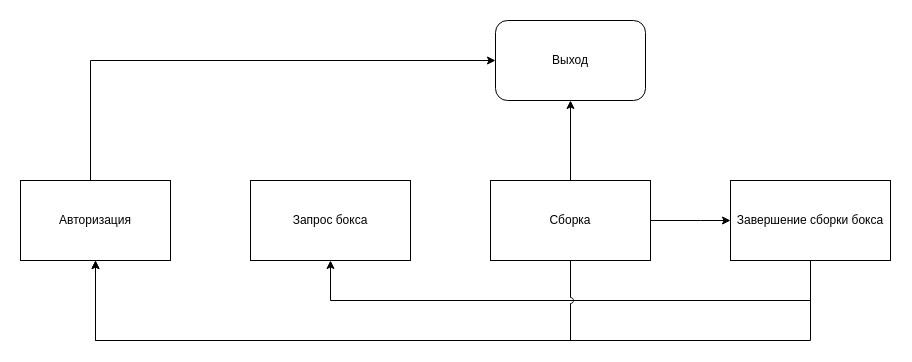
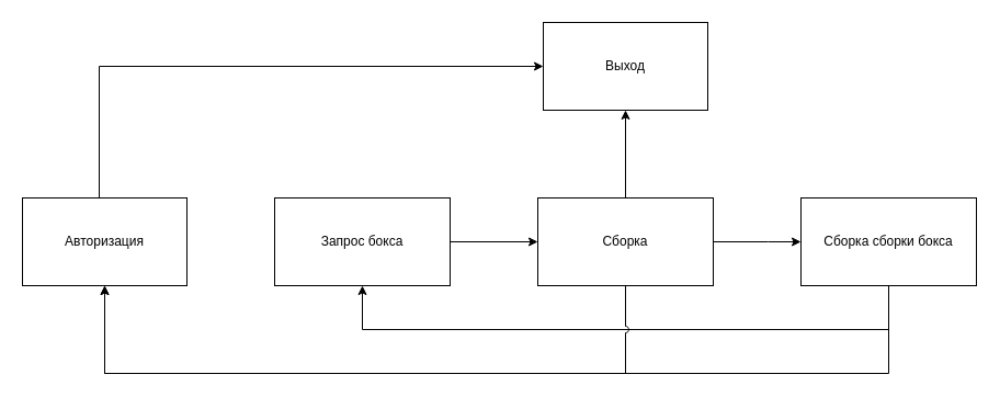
  <mxCell id="0" />
  <mxCell id="1" parent="0" />
+ <mxCell id="2" style="edgeStyle=orthogonalEdgeStyle;rounded=0;orthogonalLoop=1;jettySize=auto;html=1;entryX=0;entryY=0.5;entryDx=0;entryDy=0;" edge="1" parent="1" source="3" target="10"><mxGeometry relative="1" as="geometry" /></mxCell>
  <mxCell id="3" value="Запрос бокса" style="rounded=0;whiteSpace=wrap;html=1;" vertex="1" parent="1"><mxGeometry x="250" y="180" width="160" height="80" as="geometry" /></mxCell>
  <mxCell id="4" style="edgeStyle=orthogonalEdgeStyle;rounded=0;orthogonalLoop=1;jettySize=auto;html=1;entryX=0.5;entryY=1;entryDx=0;entryDy=0;jumpStyle=arc;" edge="1" parent="1" source="6" target="3"><mxGeometry relative="1" as="geometry"><Array as="points"><mxPoint x="810" y="300" /><mxPoint x="330" y="300" /></Array></mxGeometry></mxCell>
  <mxCell id="5" style="edgeStyle=orthogonalEdgeStyle;rounded=0;orthogonalLoop=1;jettySize=auto;html=1;entryX=0.5;entryY=1;entryDx=0;entryDy=0;startArrow=none;startFill=0;" edge="1" parent="1" source="6" target="12"><mxGeometry relative="1" as="geometry"><Array as="points"><mxPoint x="810" y="340" /><mxPoint x="95" y="340" /></Array></mxGeometry></mxCell>
- <mxCell id="6" value="Завершение сборки бокса" style="rounded=0;whiteSpace=wrap;html=1;" vertex="1" parent="1"><mxGeometry x="730" y="180" width="160" height="80" as="geometry" /></mxCell>
+ <mxCell id="6" value="Сборка сборки бокса" style="rounded=0;whiteSpace=wrap;html=1;" vertex="1" parent="1"><mxGeometry x="730" y="180" width="160" height="80" as="geometry" /></mxCell>
  <mxCell id="7" style="edgeStyle=orthogonalEdgeStyle;rounded=0;orthogonalLoop=1;jettySize=auto;html=1;" edge="1" parent="1" source="10" target="6"><mxGeometry relative="1" as="geometry"><Array as="points"><mxPoint x="700" y="220" /><mxPoint x="700" y="220" /></Array></mxGeometry></mxCell>
  <mxCell id="8" style="edgeStyle=orthogonalEdgeStyle;rounded=0;orthogonalLoop=1;jettySize=auto;html=1;" edge="1" parent="1" source="10" target="13"><mxGeometry relative="1" as="geometry" /></mxCell>
  <mxCell id="9" style="edgeStyle=orthogonalEdgeStyle;rounded=0;orthogonalLoop=1;jettySize=auto;html=1;entryX=0.5;entryY=1;entryDx=0;entryDy=0;jumpStyle=arc;" edge="1" parent="1" source="10" target="12"><mxGeometry relative="1" as="geometry"><Array as="points"><mxPoint x="570" y="340" /><mxPoint x="95" y="340" /></Array></mxGeometry></mxCell>
  <mxCell id="10" value="Сборка" style="rounded=0;whiteSpace=wrap;html=1;" vertex="1" parent="1"><mxGeometry x="490" y="180" width="160" height="80" as="geometry" /></mxCell>
  <mxCell id="11" style="edgeStyle=orthogonalEdgeStyle;rounded=0;orthogonalLoop=1;jettySize=auto;html=1;entryX=0;entryY=0.5;entryDx=0;entryDy=0;" edge="1" parent="1" source="12" target="13"><mxGeometry relative="1" as="geometry"><Array as="points"><mxPoint x="90" y="60" /></Array></mxGeometry></mxCell>
  <mxCell id="12" value="Авторизация" style="rounded=0;whiteSpace=wrap;html=1;" vertex="1" parent="1"><mxGeometry x="20" y="180" width="150" height="80" as="geometry" /></mxCell>
- <mxCell id="13" value="Выход" style="whiteSpace=wrap;html=1;rounded=1;" vertex="1" parent="1"><mxGeometry x="495" y="20" width="150" height="80" as="geometry" /></mxCell>
+ <mxCell id="13" value="Выход" style="rounded=0;whiteSpace=wrap;html=1;" vertex="1" parent="1"><mxGeometry x="495" y="20" width="150" height="80" as="geometry" /></mxCell>
